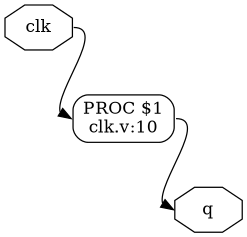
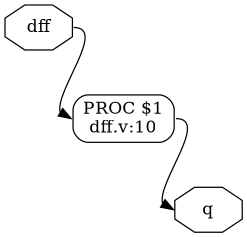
  digraph {
    fontname="DejaVu Serif"
    rankdir=TB
    remincross=true
    node [color=black fontcolor=black fontname="DejaVu Serif" shape=octagon]
    edge [color=black fontname="DejaVu Serif" headport=w tailport=e]
    n1 [label=q]
-   n2 [label="PROC $1\nclk.v:10" shape=box style=rounded color="" fontcolor=""]
-   n3 [label=clk]
+   n2 [label="PROC $1\ndff.v:10" shape=box style=rounded color="" fontcolor=""]
+   n3 [label=dff]
    n2 -> n1
    n3 -> n2
  }
